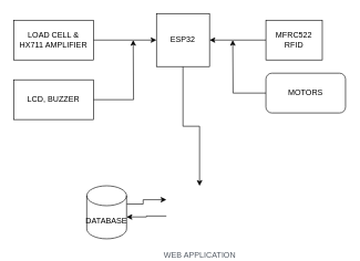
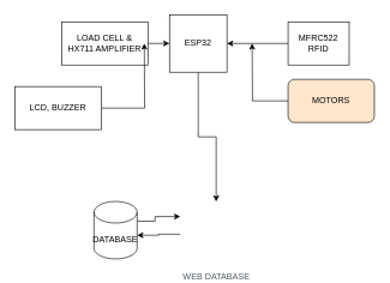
  <mxCell id="0" />
  <mxCell id="1" parent="0" />
  <mxCell id="2" style="edgeStyle=orthogonalEdgeStyle;rounded=0;orthogonalLoop=1;jettySize=auto;html=1;exitX=0.5;exitY=1;exitDx=0;exitDy=0;" edge="1" parent="1" source="3" target="10"><mxGeometry relative="1" as="geometry" /></mxCell>
  <mxCell id="3" value="ESP32" style="whiteSpace=wrap;html=1;aspect=fixed;" vertex="1" parent="1"><mxGeometry x="235" y="20" width="80" height="80" as="geometry" /></mxCell>
  <mxCell id="4" style="edgeStyle=orthogonalEdgeStyle;rounded=0;orthogonalLoop=1;jettySize=auto;html=1;exitX=1;exitY=0.5;exitDx=0;exitDy=0;entryX=0;entryY=0.5;entryDx=0;entryDy=0;" edge="1" parent="1" source="5" target="3"><mxGeometry relative="1" as="geometry" /></mxCell>
- <mxCell id="5" value="LOAD CELL &amp;amp;&lt;div&gt;HX711 AMPLIFIER&lt;/div&gt;" style="rounded=0;whiteSpace=wrap;html=1;" vertex="1" parent="1"><mxGeometry x="20" y="30" width="120" height="60" as="geometry" /></mxCell>
+ <mxCell id="5" value="LOAD CELL &amp;amp;&lt;div&gt;HX711 AMPLIFIER&lt;/div&gt;" style="rounded=0;whiteSpace=wrap;html=1;" vertex="1" parent="1"><mxGeometry x="85" y="30" width="120" height="60" as="geometry" /></mxCell>
  <mxCell id="6" style="edgeStyle=orthogonalEdgeStyle;rounded=0;orthogonalLoop=1;jettySize=auto;html=1;exitX=0;exitY=0.5;exitDx=0;exitDy=0;entryX=1;entryY=0.5;entryDx=0;entryDy=0;" edge="1" parent="1" source="7" target="3"><mxGeometry relative="1" as="geometry" /></mxCell>
  <mxCell id="7" value="MFRC522 RFID" style="rounded=0;whiteSpace=wrap;html=1;" vertex="1" parent="1"><mxGeometry x="400" y="30" width="85" height="60" as="geometry" /></mxCell>
  <mxCell id="8" style="edgeStyle=orthogonalEdgeStyle;rounded=0;orthogonalLoop=1;jettySize=auto;html=1;exitX=1;exitY=0;exitDx=0;exitDy=27.5;exitPerimeter=0;" edge="1" parent="1" source="9" target="10"><mxGeometry relative="1" as="geometry"><mxPoint x="240" y="300" as="targetPoint" /><Array as="points"><mxPoint x="215" y="308" /><mxPoint x="215" y="301" /></Array></mxGeometry></mxCell>
  <mxCell id="9" value="DATABASE" style="shape=cylinder3;whiteSpace=wrap;html=1;boundedLbl=1;backgroundOutline=1;size=15;" vertex="1" parent="1"><mxGeometry x="130" y="280" width="60" height="80" as="geometry" /></mxCell>
- <mxCell id="10" value="WEB APPLICATION" style="sketch=0;outlineConnect=0;gradientColor=none;fontColor=#545B64;strokeColor=none;fillColor=#FFFFFF;dashed=0;verticalLabelPosition=bottom;verticalAlign=top;align=center;html=1;fontSize=12;fontStyle=0;aspect=fixed;shape=mxgraph.aws4.illustration_desktop;pointerEvents=1;noLabel=0;" vertex="1" parent="1"><mxGeometry x="250" y="280" width="100" height="91" as="geometry" /></mxCell>
+ <mxCell id="10" value="WEB DATABASE" style="sketch=0;outlineConnect=0;gradientColor=none;fontColor=#545B64;strokeColor=none;fillColor=#FFFFFF;dashed=0;verticalLabelPosition=bottom;verticalAlign=top;align=center;html=1;fontSize=12;fontStyle=0;aspect=fixed;shape=mxgraph.aws4.illustration_desktop;pointerEvents=1;noLabel=0;" vertex="1" parent="1"><mxGeometry x="250" y="280" width="100" height="91" as="geometry" /></mxCell>
  <mxCell id="11" style="edgeStyle=orthogonalEdgeStyle;rounded=0;orthogonalLoop=1;jettySize=auto;html=1;exitX=0;exitY=0.5;exitDx=0;exitDy=0;" edge="1" parent="1" source="12"><mxGeometry relative="1" as="geometry"><mxPoint x="350" y="60" as="targetPoint" /></mxGeometry></mxCell>
- <mxCell id="12" value="MOTORS" style="rounded=1;whiteSpace=wrap;html=1;" vertex="1" parent="1"><mxGeometry x="400" y="110" width="120" height="60" as="geometry" /></mxCell>
+ <mxCell id="12" value="MOTORS" style="rounded=1;whiteSpace=wrap;html=1;fillColor=#ffe6cc;" vertex="1" parent="1"><mxGeometry x="400" y="110" width="120" height="60" as="geometry" /></mxCell>
  <mxCell id="13" style="edgeStyle=orthogonalEdgeStyle;rounded=0;orthogonalLoop=1;jettySize=auto;html=1;exitX=1;exitY=0.5;exitDx=0;exitDy=0;" edge="1" parent="1" source="14"><mxGeometry relative="1" as="geometry"><mxPoint x="200" y="60" as="targetPoint" /></mxGeometry></mxCell>
  <mxCell id="14" value="LCD, BUZZER" style="rounded=0;whiteSpace=wrap;html=1;" vertex="1" parent="1"><mxGeometry x="20" y="120" width="120" height="60" as="geometry" /></mxCell>
  <mxCell id="15" style="edgeStyle=orthogonalEdgeStyle;rounded=0;orthogonalLoop=1;jettySize=auto;html=1;entryX=1;entryY=0.588;entryDx=0;entryDy=0;entryPerimeter=0;" edge="1" parent="1" source="10" target="9"><mxGeometry relative="1" as="geometry" /></mxCell>
